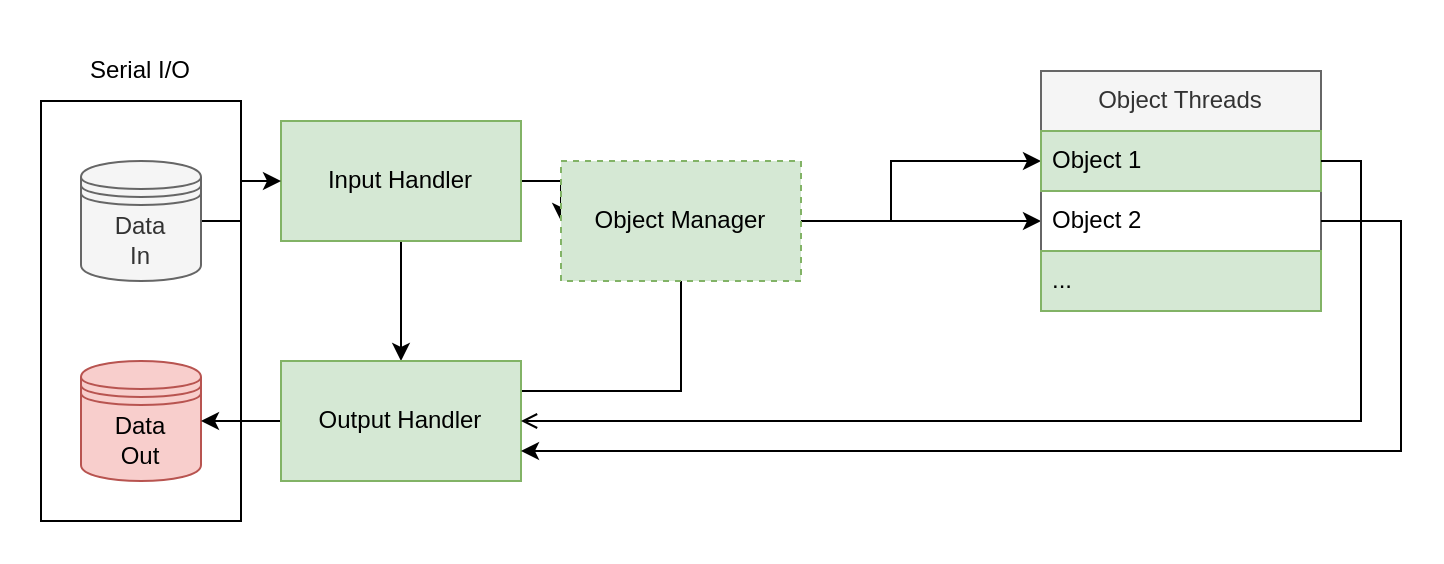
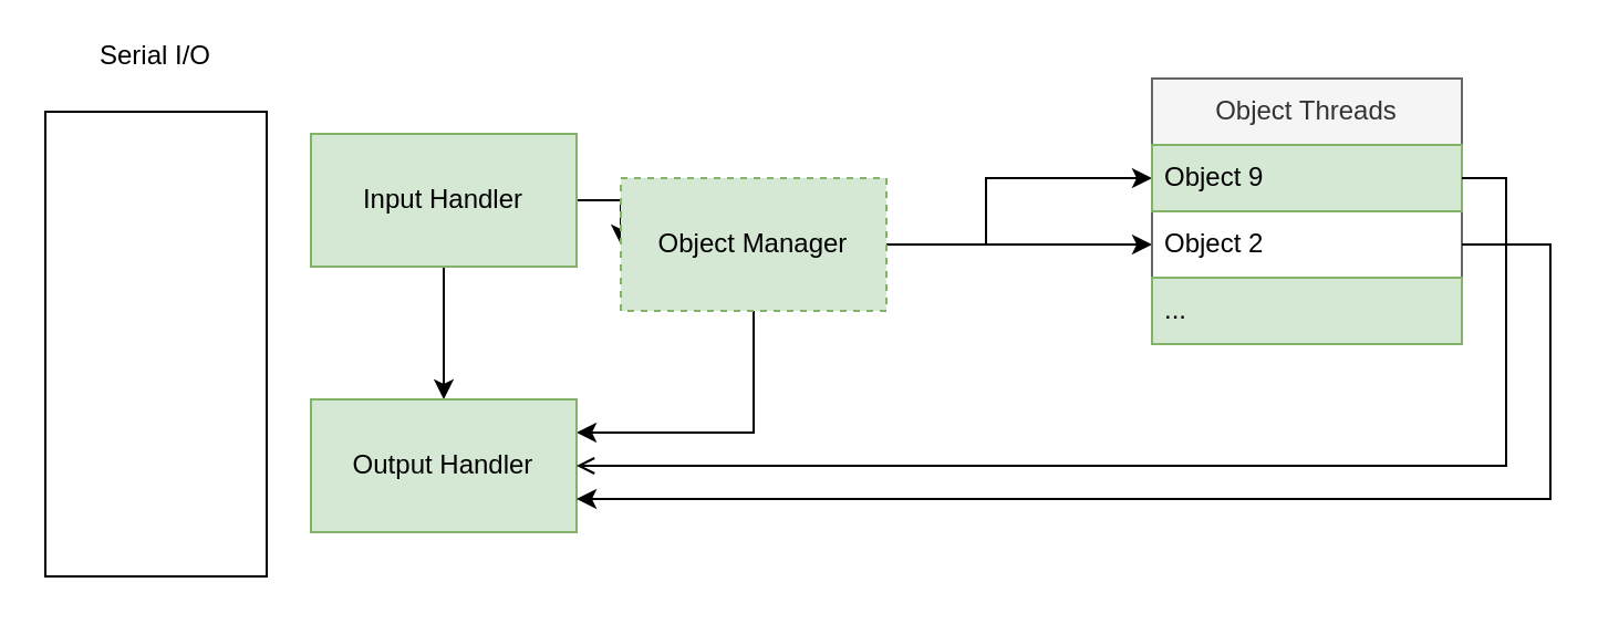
  <mxCell id="0" />
  <mxCell id="1" parent="0" />
  <mxCell id="2" value="" style="rounded=0;whiteSpace=wrap;html=1;fillColor=#FFFFFF;fillStyle=auto;" parent="1" vertex="1"><mxGeometry x="20" y="50" width="100" height="210" as="geometry" /></mxCell>
  <mxCell id="3" style="edgeStyle=orthogonalEdgeStyle;rounded=0;orthogonalLoop=1;jettySize=auto;html=1;entryX=0;entryY=0.5;entryDx=0;entryDy=0;" parent="1" source="5" target="10" edge="1"><mxGeometry relative="1" as="geometry" /></mxCell>
  <mxCell id="4" style="edgeStyle=orthogonalEdgeStyle;rounded=0;orthogonalLoop=1;jettySize=auto;html=1;exitX=0.5;exitY=1;exitDx=0;exitDy=0;entryX=0.5;entryY=0;entryDx=0;entryDy=0;" parent="1" source="5" target="14" edge="1"><mxGeometry relative="1" as="geometry" /></mxCell>
  <mxCell id="5" value="Input Handler" style="rounded=0;whiteSpace=wrap;html=1;fillColor=#d5e8d4;strokeColor=#82b366;" parent="1" vertex="1"><mxGeometry x="140" y="60" width="120" height="60" as="geometry" /></mxCell>
- <mxCell id="6" value="&lt;div&gt;Data&lt;/div&gt;&lt;div&gt;Out&lt;br&gt;&lt;/div&gt;" style="shape=datastore;whiteSpace=wrap;html=1;fillColor=#f8cecc;strokeColor=#b85450;" parent="1" vertex="1"><mxGeometry x="40" y="180" width="60" height="60" as="geometry" /></mxCell>
- <mxCell id="7" style="edgeStyle=orthogonalEdgeStyle;rounded=0;orthogonalLoop=1;jettySize=auto;html=1;entryX=1;entryY=0.25;entryDx=0;entryDy=0;endArrow=none;" parent="1" source="10" target="14" edge="1"><mxGeometry relative="1" as="geometry"><mxPoint x="340" y="200" as="targetPoint" /><Array as="points"><mxPoint x="340" y="195" /></Array></mxGeometry></mxCell>
+ <mxCell id="7" style="edgeStyle=orthogonalEdgeStyle;rounded=0;orthogonalLoop=1;jettySize=auto;html=1;entryX=1;entryY=0.25;entryDx=0;entryDy=0;" parent="1" source="10" target="14" edge="1"><mxGeometry relative="1" as="geometry"><mxPoint x="340" y="200" as="targetPoint" /><Array as="points"><mxPoint x="340" y="195" /></Array></mxGeometry></mxCell>
  <mxCell id="8" style="edgeStyle=orthogonalEdgeStyle;rounded=0;orthogonalLoop=1;jettySize=auto;html=1;exitX=1;exitY=0.5;exitDx=0;exitDy=0;entryX=0;entryY=0.5;entryDx=0;entryDy=0;" parent="1" source="10" target="17" edge="1"><mxGeometry relative="1" as="geometry"><Array as="points"><mxPoint x="445" y="110" /><mxPoint x="445" y="80" /></Array></mxGeometry></mxCell>
  <mxCell id="9" style="edgeStyle=orthogonalEdgeStyle;rounded=0;orthogonalLoop=1;jettySize=auto;html=1;exitX=1;exitY=0.5;exitDx=0;exitDy=0;entryX=0;entryY=0.5;entryDx=0;entryDy=0;" parent="1" source="10" target="18" edge="1"><mxGeometry relative="1" as="geometry"><Array as="points"><mxPoint x="450" y="110" /><mxPoint x="450" y="110" /></Array></mxGeometry></mxCell>
  <mxCell id="10" value="Object Manager" style="rounded=0;whiteSpace=wrap;html=1;fillColor=#d5e8d4;strokeColor=#82b366;dashed=1;" parent="1" vertex="1"><mxGeometry x="280" y="80" width="120" height="60" as="geometry" /></mxCell>
- <mxCell id="11" style="edgeStyle=orthogonalEdgeStyle;rounded=0;orthogonalLoop=1;jettySize=auto;html=1;entryX=0;entryY=0.5;entryDx=0;entryDy=0;" parent="1" source="12" target="5" edge="1"><mxGeometry relative="1" as="geometry" /></mxCell>
- <mxCell id="12" value="&lt;div&gt;Data&lt;/div&gt;&lt;div&gt;In&lt;/div&gt;" style="shape=datastore;whiteSpace=wrap;html=1;fillColor=#f5f5f5;strokeColor=#666666;fontColor=#333333;" parent="1" vertex="1"><mxGeometry x="40" y="80" width="60" height="60" as="geometry" /></mxCell>
- <mxCell id="13" style="edgeStyle=orthogonalEdgeStyle;rounded=0;orthogonalLoop=1;jettySize=auto;html=1;exitX=0;exitY=0.5;exitDx=0;exitDy=0;entryX=1;entryY=0.5;entryDx=0;entryDy=0;" parent="1" source="14" target="6" edge="1"><mxGeometry relative="1" as="geometry" /></mxCell>
  <mxCell id="14" value="Output Handler" style="rounded=0;whiteSpace=wrap;html=1;fillColor=#d5e8d4;strokeColor=#82b366;" parent="1" vertex="1"><mxGeometry x="140" y="180" width="120" height="60" as="geometry" /></mxCell>
- <mxCell id="15" value="Serial I/O" style="text;strokeColor=none;fillColor=none;align=center;verticalAlign=middle;spacingLeft=4;spacingRight=4;overflow=hidden;points=[[0,0.5],[1,0.5]];portConstraint=eastwest;rotatable=0;whiteSpace=wrap;html=1;" parent="1" vertex="1"><mxGeometry x="30" y="20" width="80" height="30" as="geometry" /></mxCell>
+ <mxCell id="15" value="Serial I/O" style="text;strokeColor=none;fillColor=none;align=center;verticalAlign=middle;spacingLeft=4;spacingRight=4;overflow=hidden;points=[[0,0.5],[1,0.5]];portConstraint=eastwest;rotatable=0;whiteSpace=wrap;html=1;" parent="1" vertex="1"><mxGeometry x="30" y="10" width="80" height="30" as="geometry" /></mxCell>
  <mxCell id="16" value="Object Threads" style="swimlane;fontStyle=0;childLayout=stackLayout;horizontal=1;startSize=30;horizontalStack=0;resizeParent=1;resizeParentMax=0;resizeLast=0;collapsible=1;marginBottom=0;whiteSpace=wrap;html=1;fillColor=#f5f5f5;fontColor=#333333;strokeColor=#666666;" parent="1" vertex="1"><mxGeometry x="520" y="35" width="140" height="120" as="geometry" /></mxCell>
- <mxCell id="17" value="Object 1" style="text;strokeColor=#82b366;fillColor=#d5e8d4;align=left;verticalAlign=middle;spacingLeft=4;spacingRight=4;overflow=hidden;points=[[0,0.5],[1,0.5]];portConstraint=eastwest;rotatable=0;whiteSpace=wrap;html=1;" parent="16" vertex="1"><mxGeometry y="30" width="140" height="30" as="geometry" /></mxCell>
+ <mxCell id="17" value="Object 9" style="text;strokeColor=#82b366;fillColor=#d5e8d4;align=left;verticalAlign=middle;spacingLeft=4;spacingRight=4;overflow=hidden;points=[[0,0.5],[1,0.5]];portConstraint=eastwest;rotatable=0;whiteSpace=wrap;html=1;" parent="16" vertex="1"><mxGeometry y="30" width="140" height="30" as="geometry" /></mxCell>
  <mxCell id="18" value="Object 2&lt;br&gt;" style="text;strokeColor=none;fillColor=none;align=left;verticalAlign=middle;spacingLeft=4;spacingRight=4;overflow=hidden;points=[[0,0.5],[1,0.5]];portConstraint=eastwest;rotatable=0;whiteSpace=wrap;html=1;" parent="16" vertex="1"><mxGeometry y="60" width="140" height="30" as="geometry" /></mxCell>
  <mxCell id="19" value="..." style="text;strokeColor=#82b366;fillColor=#d5e8d4;align=left;verticalAlign=middle;spacingLeft=4;spacingRight=4;overflow=hidden;points=[[0,0.5],[1,0.5]];portConstraint=eastwest;rotatable=0;whiteSpace=wrap;html=1;" parent="16" vertex="1"><mxGeometry y="90" width="140" height="30" as="geometry" /></mxCell>
  <mxCell id="20" style="edgeStyle=orthogonalEdgeStyle;rounded=0;orthogonalLoop=1;jettySize=auto;html=1;exitX=1;exitY=0.5;exitDx=0;exitDy=0;entryX=1;entryY=0.5;entryDx=0;entryDy=0;endArrow=open;" parent="1" source="17" target="14" edge="1"><mxGeometry relative="1" as="geometry"><mxPoint x="270" y="220" as="targetPoint" /></mxGeometry></mxCell>
  <mxCell id="21" style="edgeStyle=orthogonalEdgeStyle;rounded=0;orthogonalLoop=1;jettySize=auto;html=1;exitX=1;exitY=0.5;exitDx=0;exitDy=0;entryX=1;entryY=0.75;entryDx=0;entryDy=0;" parent="1" source="18" target="14" edge="1"><mxGeometry relative="1" as="geometry"><Array as="points"><mxPoint x="700" y="110" /><mxPoint x="700" y="225" /></Array></mxGeometry></mxCell>
